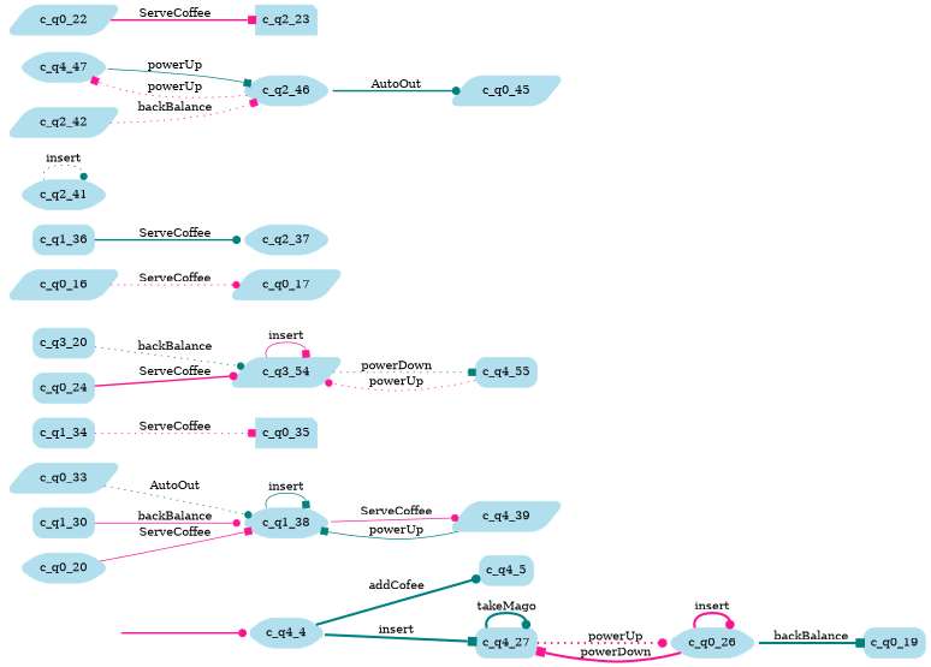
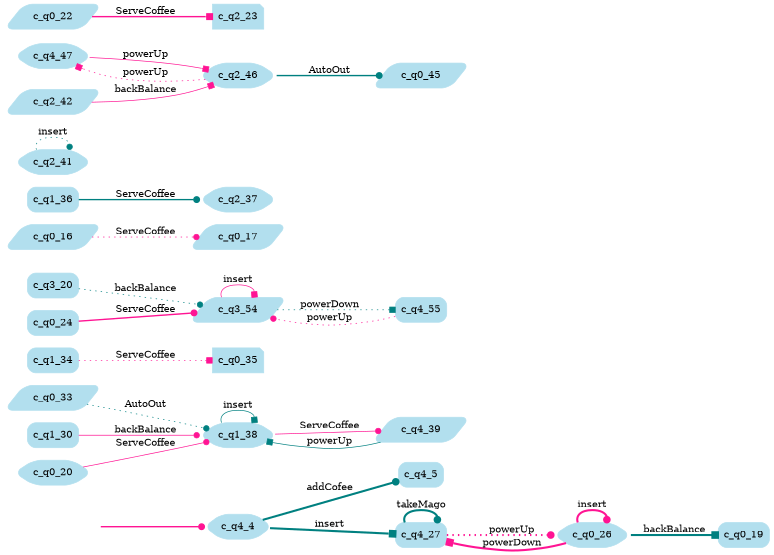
  digraph {
    rankdir=LR
    node [style="rounded, filled" color=lightblue2 shape=box]
    edge [arrowhead=dot color=deeppink style=solid]
    start_c_q4_4 [style=invisible color="" shape=""]
    n2 [label=c_q4_4 shape=hexagon]
    n3 [label=c_q4_5]
    n4 [label=c_q4_27]
    n5 [label=c_q1_38 shape=hexagon]
    n6 [label=c_q4_39 shape=parallelogram]
    n7 [label=c_q0_33 shape=parallelogram]
    n8 [label=c_q0_35 shape=note]
    n9 [label=c_q3_20]
    n10 [label=c_q3_54 shape=parallelogram]
    n11 [label=c_q4_55]
    n12 [label=c_q0_17 shape=parallelogram]
    n13 [label=c_q0_26 shape=hexagon]
    n14 [label=c_q0_24]
    n15 [label=c_q1_30]
    n16 [label=c_q2_37 shape=hexagon]
    n17 [label=c_q0_16 shape=parallelogram]
    n18 [label=c_q0_20 shape=hexagon]
    n19 [label=c_q1_36]
    n20 [label=c_q1_34]
    n21 [label=c_q2_41 shape=hexagon]
    n22 [label=c_q4_47 shape=hexagon]
    n23 [label=c_q2_46 shape=hexagon]
    n24 [label=c_q0_45 shape=parallelogram]
    n25 [label=c_q0_22 shape=parallelogram]
    n26 [label=c_q2_23 shape=note]
    n27 [label=c_q2_42 shape=parallelogram]
    n28 [label=c_q0_19]
    start_c_q4_4 -> n2 [style=bold]
    n2 -> n3 [color=teal label=addCofee penwidth=3 style=bold]
    n2 -> n4 [arrowhead=box color=teal label=insert penwidth=3]
    n4 -> n4 [color=teal label=takeMago penwidth=3]
    n4 -> n13 [label=powerUp penwidth=3 style=dotted]
    n5 -> n5 [arrowhead=box color=teal label=insert]
    n5 -> n6 [label=ServeCoffee]
    n6 -> n5 [arrowhead=box color=teal label=powerUp]
    n7 -> n5 [color=teal label=AutoOut style=dotted]
    n9 -> n10 [color=teal label=backBalance style=dotted]
    n10 -> n10 [arrowhead=box label=insert]
    n10 -> n11 [arrowhead=box color=teal label=powerDown style=dotted]
    n11 -> n10 [label=powerUp style=dotted]
    n13 -> n4 [arrowhead=box label=powerDown penwidth=3 style=bold]
    n13 -> n13 [label=insert penwidth=3 style=bold]
    n13 -> n28 [arrowhead=box color=teal label=backBalance penwidth=3]
    n14 -> n10 [label=ServeCoffee style=bold]
    n15 -> n5 [label=backBalance]
    n17 -> n12 [label=ServeCoffee style=dotted]
-   n18 -> n5 [arrowhead=box label=ServeCoffee]
+   n18 -> n5 [label=ServeCoffee]
    n19 -> n16 [color=teal label=ServeCoffee style=bold]
    n20 -> n8 [arrowhead=box label=ServeCoffee style=dotted]
    n21 -> n21 [color=teal label=insert style=dotted]
-   n22 -> n23 [arrowhead=box color=teal label=powerUp]
+   n22 -> n23 [arrowhead=box label=powerUp]
    n23 -> n22 [arrowhead=box label=powerUp style=dotted]
    n23 -> n24 [color=teal label=AutoOut style=bold]
    n25 -> n26 [arrowhead=box label=ServeCoffee style=bold]
-   n27 -> n23 [arrowhead=box label=backBalance style=dotted]
+   n27 -> n23 [arrowhead=box label=backBalance]
  }
